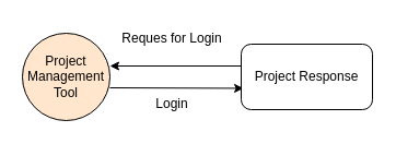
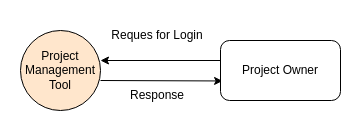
  <mxCell id="0" />
  <mxCell id="1" parent="0" />
  <mxCell id="2" value="Project Management Tool" style="ellipse;whiteSpace=wrap;html=1;aspect=fixed;fillColor=#ffe6cc;" vertex="1" parent="1"><mxGeometry x="20" y="30" width="80" height="80" as="geometry" /></mxCell>
  <mxCell id="3" value="" style="endArrow=classic;html=1;rounded=0;entryX=0.012;entryY=0.321;entryDx=0;entryDy=0;exitX=0.992;exitY=0.36;exitDx=0;exitDy=0;exitPerimeter=0;entryPerimeter=0;" edge="1" parent="1"><mxGeometry width="50" height="50" relative="1" as="geometry"><mxPoint x="100" y="80" as="sourcePoint" /><mxPoint x="222.08" y="80.46" as="targetPoint" /></mxGeometry></mxCell>
  <mxCell id="4" value="" style="endArrow=classic;html=1;rounded=0;entryX=1;entryY=0.5;entryDx=0;entryDy=0;" edge="1" parent="1"><mxGeometry width="50" height="50" relative="1" as="geometry"><mxPoint x="220" y="60" as="sourcePoint" /><mxPoint x="100" y="60" as="targetPoint" /></mxGeometry></mxCell>
- <mxCell id="5" value="Project Response" style="rounded=1;whiteSpace=wrap;html=1;" vertex="1" parent="1"><mxGeometry x="220" y="40" width="120" height="60" as="geometry" /></mxCell>
+ <mxCell id="5" value="Project Owner" style="rounded=1;whiteSpace=wrap;html=1;" vertex="1" parent="1"><mxGeometry x="220" y="40" width="120" height="60" as="geometry" /></mxCell>
  <mxCell id="6" value="Reques for Login" style="text;html=1;strokeColor=none;fillColor=none;align=center;verticalAlign=middle;whiteSpace=wrap;rounded=0;" vertex="1" parent="1"><mxGeometry x="102" y="20" width="110" height="30" as="geometry" /></mxCell>
- <mxCell id="7" value="Login" style="text;html=1;strokeColor=none;fillColor=none;align=center;verticalAlign=middle;whiteSpace=wrap;rounded=0;" vertex="1" parent="1"><mxGeometry x="102" y="80" width="110" height="30" as="geometry" /></mxCell>
+ <mxCell id="7" value="Response" style="text;html=1;strokeColor=none;fillColor=none;align=center;verticalAlign=middle;whiteSpace=wrap;rounded=0;" vertex="1" parent="1"><mxGeometry x="102" y="80" width="110" height="30" as="geometry" /></mxCell>
